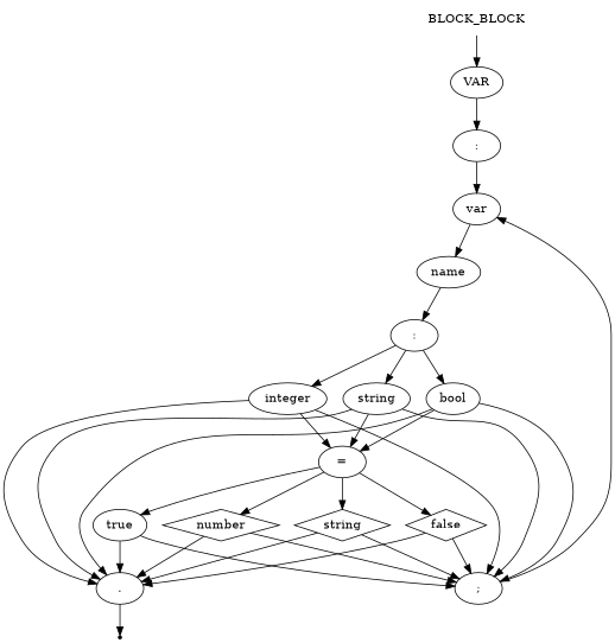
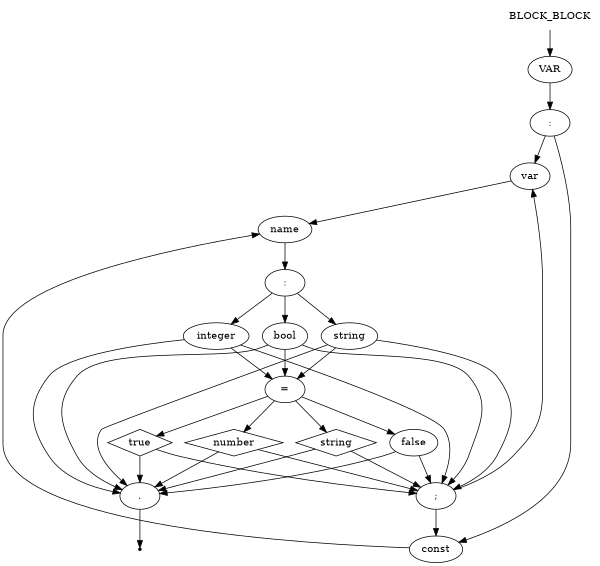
  digraph {
    node [shape=oval]
    n1 [label=BLOCK_BLOCK shape=plaintext]
    n2 [label=VAR]
    n3 [label=":"]
    n4 [label=var]
+   n5 [label=const]
    n6 [label=name shape=ellipse]
    n7 [label=":"]
    n8 [label=integer]
    n9 [label=string]
    n10 [label=bool]
    n11 [label="="]
    n12 [label=";"]
    n13 [label="."]
    n14 [label=number shape=diamond]
    n15 [label=string shape=diamond]
-   n16 [label=false shape=diamond]
-   n17 [label=true]
+   n16 [label=false]
+   n17 [label=true shape=diamond]
    end [shape=point]
    n1 -> n2
    n2 -> n3
    n3 -> n4
+   n3 -> n5
    n4 -> n6
+   n5 -> n6
    n6 -> n7
    n7 -> n8
    n7 -> n9
    n7 -> n10
    n8 -> n11
    n8 -> n12
    n8 -> n13
    n9 -> n11
    n9 -> n12
    n9 -> n13
    n10 -> n11
    n10 -> n12
    n10 -> n13
    n11 -> n14
    n11 -> n15
    n11 -> n16
    n11 -> n17
    n12 -> n4
+   n12 -> n5
    n13 -> end
    n14 -> n12
    n14 -> n13
    n15 -> n12
    n15 -> n13
    n16 -> n12
    n16 -> n13
    n17 -> n12
    n17 -> n13
  }
